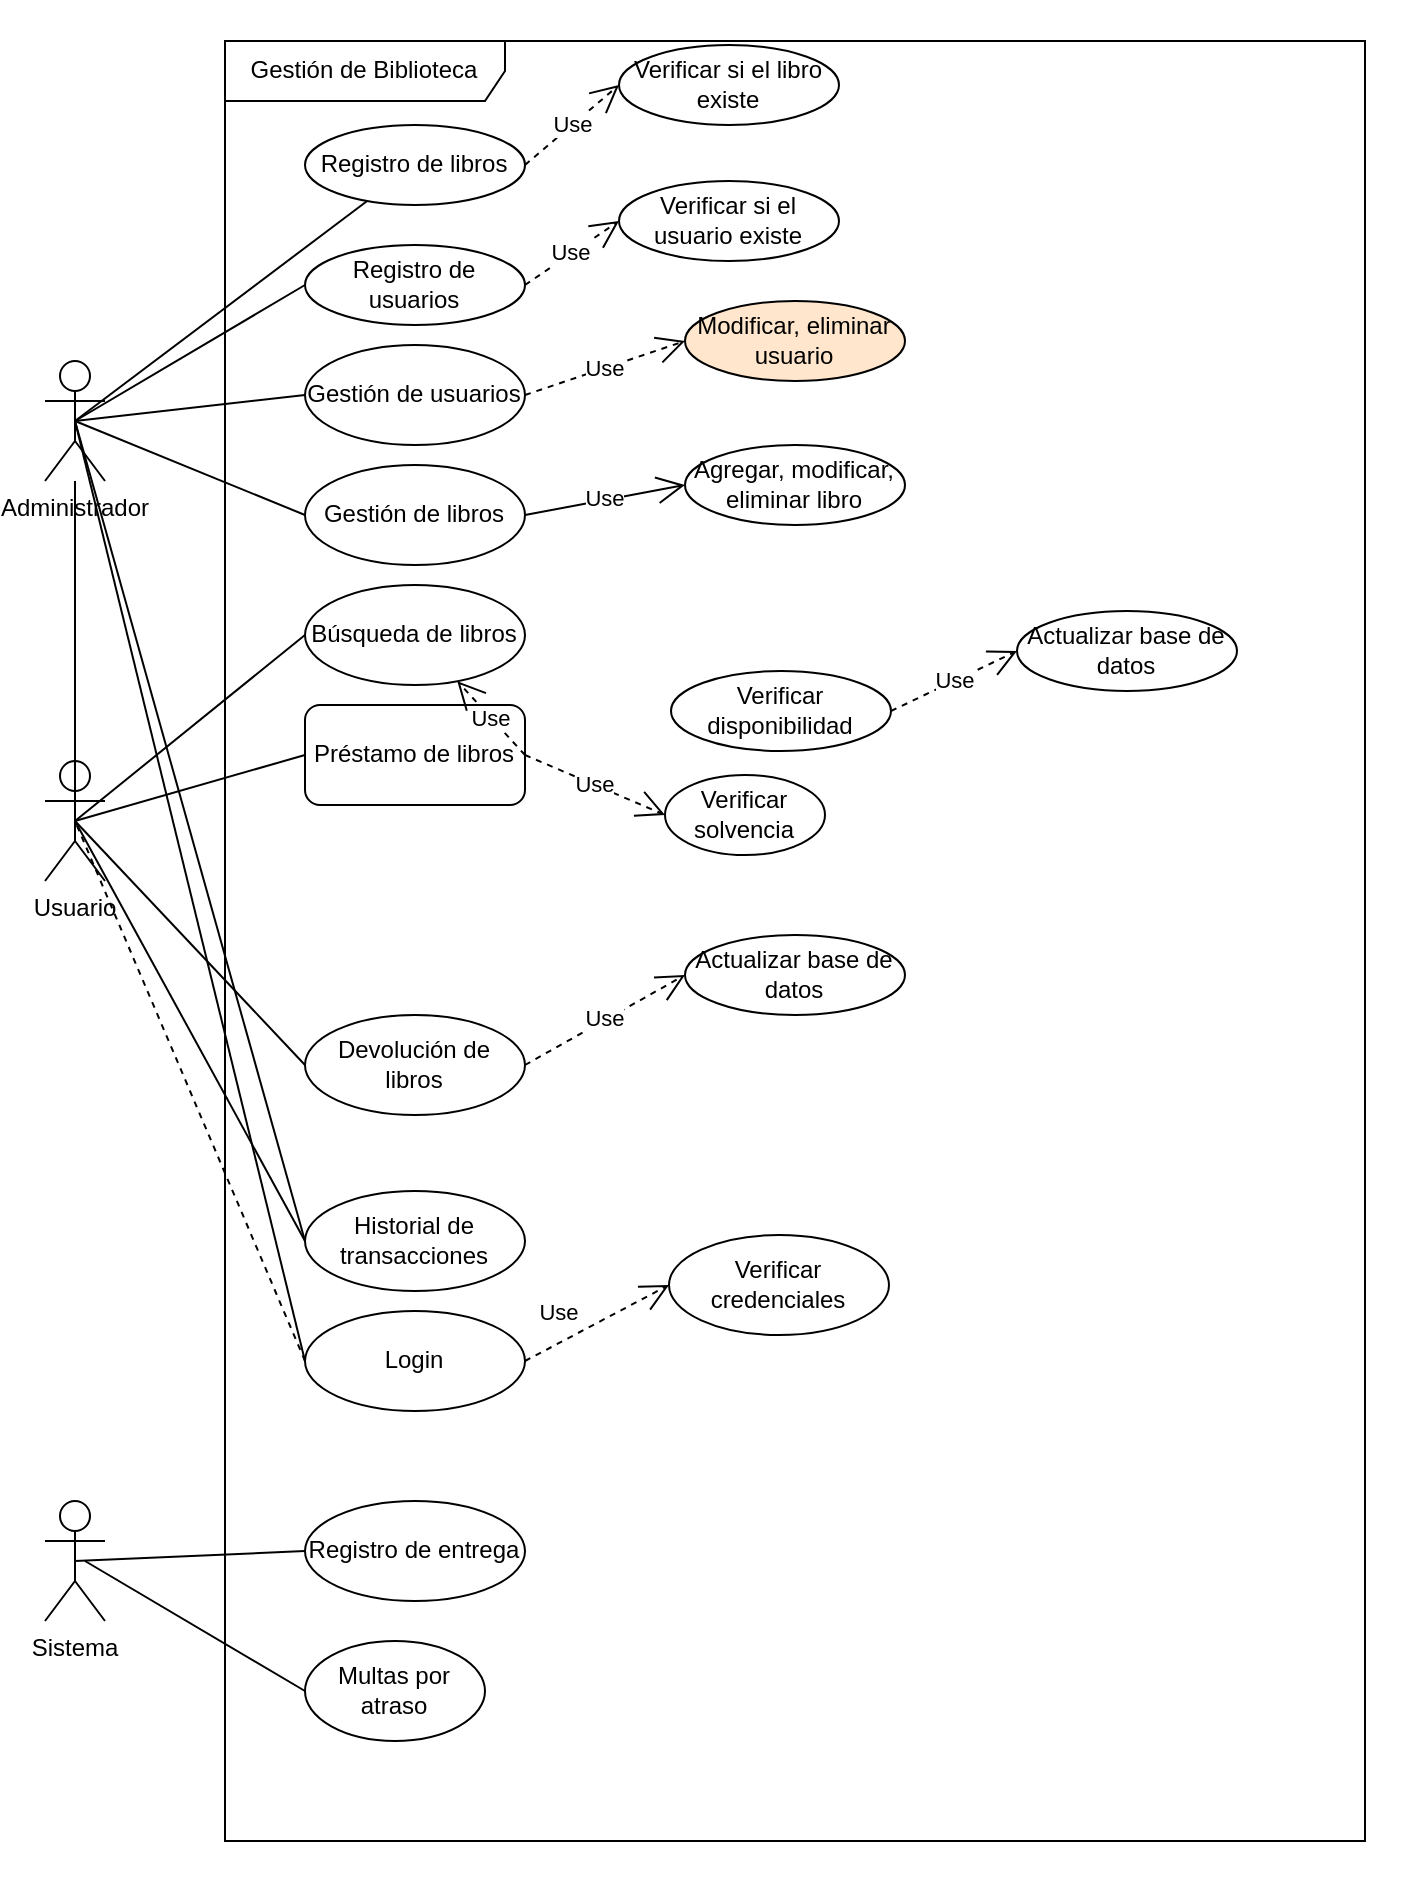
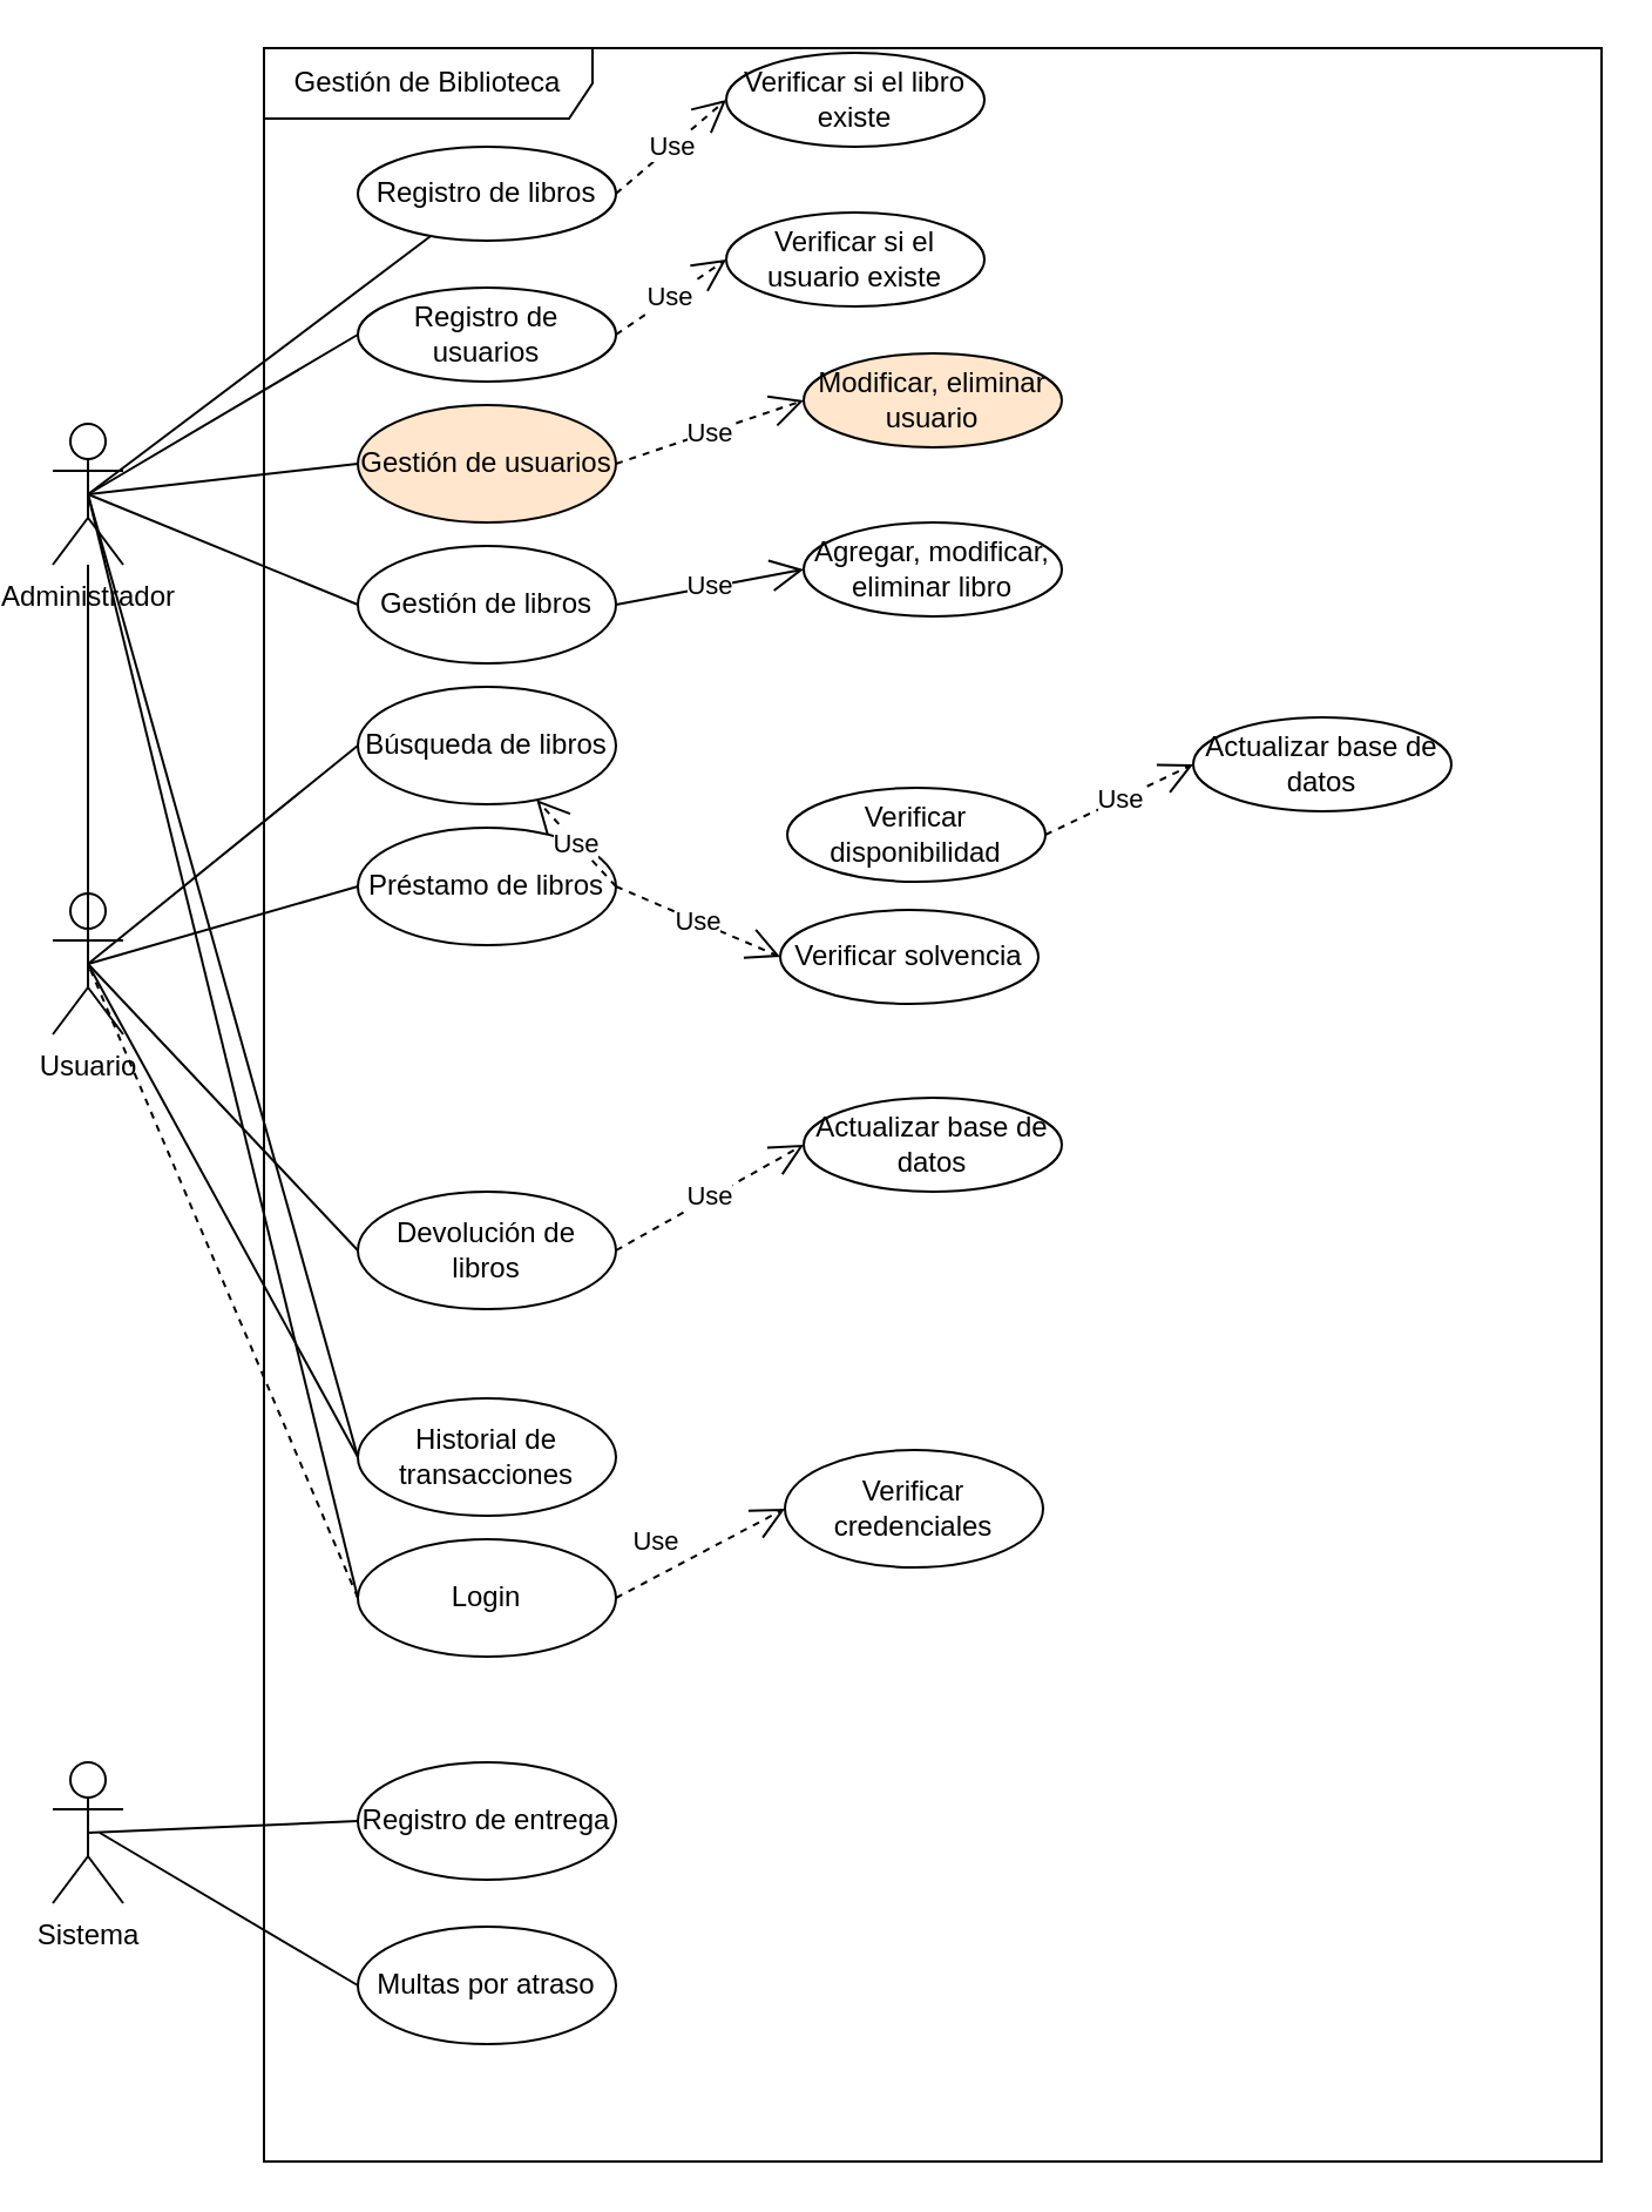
  <mxCell id="0" />
  <mxCell id="1" parent="0" />
  <mxCell id="2" value="Administrador" style="shape=umlActor;verticalLabelPosition=bottom;verticalAlign=top;html=1;" vertex="1" parent="1"><mxGeometry x="20" y="180" width="30" height="60" as="geometry" /></mxCell>
  <mxCell id="3" value="Usuario" style="shape=umlActor;verticalLabelPosition=bottom;verticalAlign=top;html=1;" vertex="1" parent="1"><mxGeometry x="20" y="380" width="30" height="60" as="geometry" /></mxCell>
  <mxCell id="4" value="Registro de libros" style="ellipse;whiteSpace=wrap;html=1;" vertex="1" parent="1"><mxGeometry x="150" y="62" width="110" height="40" as="geometry" /></mxCell>
  <mxCell id="5" value="Gestión de Biblioteca" style="shape=umlFrame;whiteSpace=wrap;html=1;pointerEvents=0;width=140;height=30;" vertex="1" parent="1"><mxGeometry x="110" y="20" width="570" height="900" as="geometry" /></mxCell>
  <mxCell id="6" value="Registro de usuarios" style="ellipse;whiteSpace=wrap;html=1;" vertex="1" parent="1"><mxGeometry x="150" y="122" width="110" height="40" as="geometry" /></mxCell>
- <mxCell id="7" value="Gestión de usuarios" style="ellipse;whiteSpace=wrap;html=1;" vertex="1" parent="1"><mxGeometry x="150" y="172" width="110" height="50" as="geometry" /></mxCell>
+ <mxCell id="7" value="Gestión de usuarios" style="ellipse;whiteSpace=wrap;html=1;fillColor=#ffe6cc;" vertex="1" parent="1"><mxGeometry x="150" y="172" width="110" height="50" as="geometry" /></mxCell>
  <mxCell id="8" value="Gestión de libros" style="ellipse;whiteSpace=wrap;html=1;" vertex="1" parent="1"><mxGeometry x="150" y="232" width="110" height="50" as="geometry" /></mxCell>
  <mxCell id="9" value="Búsqueda de libros" style="ellipse;whiteSpace=wrap;html=1;" vertex="1" parent="1"><mxGeometry x="150" y="292" width="110" height="50" as="geometry" /></mxCell>
- <mxCell id="10" value="Préstamo de libros" style="whiteSpace=wrap;html=1;rounded=1;" vertex="1" parent="1"><mxGeometry x="150" y="352" width="110" height="50" as="geometry" /></mxCell>
+ <mxCell id="10" value="Préstamo de libros" style="ellipse;whiteSpace=wrap;html=1;" vertex="1" parent="1"><mxGeometry x="150" y="352" width="110" height="50" as="geometry" /></mxCell>
  <mxCell id="11" value="Devolución de libros" style="ellipse;whiteSpace=wrap;html=1;" vertex="1" parent="1"><mxGeometry x="150" y="507" width="110" height="50" as="geometry" /></mxCell>
  <mxCell id="12" value="Historial de transacciones" style="ellipse;whiteSpace=wrap;html=1;" vertex="1" parent="1"><mxGeometry x="150" y="595" width="110" height="50" as="geometry" /></mxCell>
  <mxCell id="13" value="" style="endArrow=none;html=1;rounded=0;exitX=0.5;exitY=0.5;exitDx=0;exitDy=0;exitPerimeter=0;" edge="1" parent="1" source="2" target="4"><mxGeometry width="50" height="50" relative="1" as="geometry"><mxPoint x="390" y="410" as="sourcePoint" /><mxPoint x="440" y="360" as="targetPoint" /></mxGeometry></mxCell>
  <mxCell id="14" value="" style="endArrow=none;html=1;rounded=0;exitX=0.5;exitY=0.5;exitDx=0;exitDy=0;exitPerimeter=0;" edge="1" parent="1" source="3" target="2"><mxGeometry width="50" height="50" relative="1" as="geometry"><mxPoint x="70" y="290" as="sourcePoint" /><mxPoint x="120" y="240" as="targetPoint" /></mxGeometry></mxCell>
  <mxCell id="15" value="" style="endArrow=none;html=1;rounded=0;exitX=0.5;exitY=0.5;exitDx=0;exitDy=0;exitPerimeter=0;entryX=0;entryY=0.5;entryDx=0;entryDy=0;" edge="1" parent="1" source="2" target="6"><mxGeometry width="50" height="50" relative="1" as="geometry"><mxPoint x="20" y="270" as="sourcePoint" /><mxPoint x="70" y="220" as="targetPoint" /></mxGeometry></mxCell>
  <mxCell id="16" value="" style="endArrow=none;html=1;rounded=0;exitX=0.5;exitY=0.5;exitDx=0;exitDy=0;exitPerimeter=0;entryX=0;entryY=0.5;entryDx=0;entryDy=0;" edge="1" parent="1" source="3" target="10"><mxGeometry width="50" height="50" relative="1" as="geometry"><mxPoint x="10" y="290" as="sourcePoint" /><mxPoint x="60" y="240" as="targetPoint" /></mxGeometry></mxCell>
  <mxCell id="17" value="" style="endArrow=none;html=1;rounded=0;exitX=0.5;exitY=0.5;exitDx=0;exitDy=0;exitPerimeter=0;entryX=0;entryY=0.5;entryDx=0;entryDy=0;" edge="1" parent="1" source="3" target="11"><mxGeometry width="50" height="50" relative="1" as="geometry"><mxPoint x="40" y="330" as="sourcePoint" /><mxPoint x="90" y="280" as="targetPoint" /></mxGeometry></mxCell>
  <mxCell id="18" value="" style="endArrow=none;html=1;rounded=0;exitX=0.5;exitY=0.5;exitDx=0;exitDy=0;exitPerimeter=0;entryX=0;entryY=0.5;entryDx=0;entryDy=0;" edge="1" parent="1" source="3" target="9"><mxGeometry width="50" height="50" relative="1" as="geometry"><mxPoint x="0" y="270" as="sourcePoint" /><mxPoint x="50" y="220" as="targetPoint" /></mxGeometry></mxCell>
  <mxCell id="19" value="" style="endArrow=none;html=1;rounded=0;entryX=0.5;entryY=0.5;entryDx=0;entryDy=0;entryPerimeter=0;exitX=0;exitY=0.5;exitDx=0;exitDy=0;" edge="1" parent="1" source="7" target="2"><mxGeometry width="50" height="50" relative="1" as="geometry"><mxPoint x="40" y="270" as="sourcePoint" /><mxPoint x="90" y="220" as="targetPoint" /></mxGeometry></mxCell>
  <mxCell id="20" value="" style="endArrow=none;html=1;rounded=0;entryX=0.5;entryY=0.5;entryDx=0;entryDy=0;entryPerimeter=0;exitX=0;exitY=0.5;exitDx=0;exitDy=0;" edge="1" parent="1" source="8" target="2"><mxGeometry width="50" height="50" relative="1" as="geometry"><mxPoint x="20" y="280" as="sourcePoint" /><mxPoint x="70" y="230" as="targetPoint" /></mxGeometry></mxCell>
  <mxCell id="21" value="" style="endArrow=none;html=1;rounded=0;entryX=0.5;entryY=0.5;entryDx=0;entryDy=0;entryPerimeter=0;exitX=0;exitY=0.5;exitDx=0;exitDy=0;" edge="1" parent="1" source="12" target="2"><mxGeometry width="50" height="50" relative="1" as="geometry"><mxPoint x="60" y="280" as="sourcePoint" /><mxPoint x="110" y="230" as="targetPoint" /></mxGeometry></mxCell>
  <mxCell id="22" value="" style="endArrow=none;html=1;rounded=0;entryX=0.5;entryY=0.5;entryDx=0;entryDy=0;entryPerimeter=0;exitX=0;exitY=0.5;exitDx=0;exitDy=0;" edge="1" parent="1" source="12" target="3"><mxGeometry width="50" height="50" relative="1" as="geometry"><mxPoint x="-50" y="300" as="sourcePoint" /><mxPoint x="0" y="250" as="targetPoint" /></mxGeometry></mxCell>
  <mxCell id="23" value="Login" style="ellipse;whiteSpace=wrap;html=1;" vertex="1" parent="1"><mxGeometry x="150" y="655" width="110" height="50" as="geometry" /></mxCell>
  <mxCell id="24" value="" style="endArrow=none;html=1;rounded=0;entryX=0.5;entryY=0.5;entryDx=0;entryDy=0;entryPerimeter=0;exitX=0;exitY=0.5;exitDx=0;exitDy=0;" edge="1" parent="1" source="23" target="2"><mxGeometry width="50" height="50" relative="1" as="geometry"><mxPoint x="-140" y="580" as="sourcePoint" /><mxPoint x="-90" y="530" as="targetPoint" /></mxGeometry></mxCell>
  <mxCell id="25" value="" style="endArrow=none;html=1;rounded=0;entryX=0.5;entryY=0.5;entryDx=0;entryDy=0;entryPerimeter=0;exitX=0;exitY=0.5;exitDx=0;exitDy=0;dashed=1;" edge="1" parent="1" source="23" target="3"><mxGeometry width="50" height="50" relative="1" as="geometry"><mxPoint x="-150" y="560" as="sourcePoint" /><mxPoint x="-100" y="510" as="targetPoint" /></mxGeometry></mxCell>
  <mxCell id="26" value="Verificar credenciales" style="ellipse;whiteSpace=wrap;html=1;" vertex="1" parent="1"><mxGeometry x="332" y="617" width="110" height="50" as="geometry" /></mxCell>
  <mxCell id="27" value="Use" style="endArrow=open;endSize=12;dashed=1;html=1;rounded=0;exitX=1;exitY=0.5;exitDx=0;exitDy=0;entryX=0;entryY=0.5;entryDx=0;entryDy=0;" edge="1" parent="1" source="23" target="26"><mxGeometry x="-0.363" y="13" width="160" relative="1" as="geometry"><mxPoint x="-80" y="626" as="sourcePoint" /><mxPoint x="80" y="626" as="targetPoint" /><mxPoint as="offset" /></mxGeometry></mxCell>
  <mxCell id="28" value="Verificar si el libro existe" style="ellipse;whiteSpace=wrap;html=1;" vertex="1" parent="1"><mxGeometry x="307" y="22" width="110" height="40" as="geometry" /></mxCell>
  <mxCell id="29" value="Use" style="endArrow=open;endSize=12;dashed=1;html=1;rounded=0;entryX=0;entryY=0.5;entryDx=0;entryDy=0;exitX=1;exitY=0.5;exitDx=0;exitDy=0;" edge="1" parent="1" source="4" target="28"><mxGeometry width="160" relative="1" as="geometry"><mxPoint x="330" y="370" as="sourcePoint" /><mxPoint x="490" y="370" as="targetPoint" /></mxGeometry></mxCell>
  <mxCell id="30" value="Verificar si el usuario existe" style="ellipse;whiteSpace=wrap;html=1;" vertex="1" parent="1"><mxGeometry x="307" y="90" width="110" height="40" as="geometry" /></mxCell>
  <mxCell id="31" value="Use" style="endArrow=open;endSize=12;dashed=1;html=1;rounded=0;exitX=1;exitY=0.5;exitDx=0;exitDy=0;entryX=0;entryY=0.5;entryDx=0;entryDy=0;" edge="1" parent="1" source="6" target="30"><mxGeometry width="160" relative="1" as="geometry"><mxPoint x="340" y="210" as="sourcePoint" /><mxPoint x="500" y="210" as="targetPoint" /></mxGeometry></mxCell>
  <mxCell id="32" value="Verificar disponibilidad" style="ellipse;whiteSpace=wrap;html=1;" vertex="1" parent="1"><mxGeometry x="333" y="335" width="110" height="40" as="geometry" /></mxCell>
- <mxCell id="33" value="Verificar solvencia" style="ellipse;whiteSpace=wrap;html=1;" vertex="1" parent="1"><mxGeometry x="330" y="387" width="80" height="40" as="geometry" /></mxCell>
+ <mxCell id="33" value="Verificar solvencia" style="ellipse;whiteSpace=wrap;html=1;" vertex="1" parent="1"><mxGeometry x="330" y="387" width="110" height="40" as="geometry" /></mxCell>
  <mxCell id="34" value="Actualizar base de datos" style="ellipse;whiteSpace=wrap;html=1;" vertex="1" parent="1"><mxGeometry x="506" y="305" width="110" height="40" as="geometry" /></mxCell>
  <mxCell id="35" value="Use" style="endArrow=open;endSize=12;dashed=1;html=1;rounded=0;exitX=1;exitY=0.5;exitDx=0;exitDy=0;" edge="1" parent="1" source="10" target="9"><mxGeometry width="160" relative="1" as="geometry"><mxPoint x="330" y="290" as="sourcePoint" /><mxPoint x="490" y="290" as="targetPoint" /></mxGeometry></mxCell>
  <mxCell id="36" value="Use" style="endArrow=open;endSize=12;dashed=1;html=1;rounded=0;exitX=1;exitY=0.5;exitDx=0;exitDy=0;entryX=0;entryY=0.5;entryDx=0;entryDy=0;" edge="1" parent="1" source="10" target="33"><mxGeometry width="160" relative="1" as="geometry"><mxPoint x="310" y="350" as="sourcePoint" /><mxPoint x="470" y="350" as="targetPoint" /></mxGeometry></mxCell>
  <mxCell id="37" value="Use" style="endArrow=open;endSize=12;dashed=1;html=1;rounded=0;exitX=1;exitY=0.5;exitDx=0;exitDy=0;entryX=0;entryY=0.5;entryDx=0;entryDy=0;" edge="1" parent="1" source="32" target="34"><mxGeometry width="160" relative="1" as="geometry"><mxPoint x="356" y="503" as="sourcePoint" /><mxPoint x="516" y="503" as="targetPoint" /></mxGeometry></mxCell>
  <mxCell id="38" value="Modificar, eliminar usuario" style="ellipse;whiteSpace=wrap;html=1;fillColor=#ffe6cc;" vertex="1" parent="1"><mxGeometry x="340" y="150" width="110" height="40" as="geometry" /></mxCell>
  <mxCell id="39" value="Use" style="endArrow=open;endSize=12;dashed=1;html=1;rounded=0;exitX=1;exitY=0.5;exitDx=0;exitDy=0;entryX=0;entryY=0.5;entryDx=0;entryDy=0;" edge="1" parent="1" source="7" target="38"><mxGeometry width="160" relative="1" as="geometry"><mxPoint x="330" y="260" as="sourcePoint" /><mxPoint x="490" y="260" as="targetPoint" /></mxGeometry></mxCell>
  <mxCell id="40" value="Agregar, modificar, eliminar libro" style="ellipse;whiteSpace=wrap;html=1;" vertex="1" parent="1"><mxGeometry x="340" y="222" width="110" height="40" as="geometry" /></mxCell>
  <mxCell id="41" value="Use" style="endArrow=open;endSize=12;dashed=0;html=1;rounded=0;exitX=1;exitY=0.5;exitDx=0;exitDy=0;entryX=0;entryY=0.5;entryDx=0;entryDy=0;" edge="1" parent="1" source="8" target="40"><mxGeometry width="160" relative="1" as="geometry"><mxPoint x="290" y="280" as="sourcePoint" /><mxPoint x="450" y="280" as="targetPoint" /></mxGeometry></mxCell>
  <mxCell id="42" value="Actualizar base de datos" style="ellipse;whiteSpace=wrap;html=1;" vertex="1" parent="1"><mxGeometry x="340" y="467" width="110" height="40" as="geometry" /></mxCell>
  <mxCell id="43" value="Use" style="endArrow=open;endSize=12;dashed=1;html=1;rounded=0;exitX=1;exitY=0.5;exitDx=0;exitDy=0;entryX=0;entryY=0.5;entryDx=0;entryDy=0;" edge="1" parent="1" source="11" target="42"><mxGeometry width="160" relative="1" as="geometry"><mxPoint x="170" y="490" as="sourcePoint" /><mxPoint x="330" y="490" as="targetPoint" /></mxGeometry></mxCell>
  <mxCell id="44" value="Sistema" style="shape=umlActor;verticalLabelPosition=bottom;verticalAlign=top;html=1;" vertex="1" parent="1"><mxGeometry x="20" y="750" width="30" height="60" as="geometry" /></mxCell>
  <mxCell id="45" value="Registro de entrega" style="ellipse;whiteSpace=wrap;html=1;" vertex="1" parent="1"><mxGeometry x="150" y="750" width="110" height="50" as="geometry" /></mxCell>
  <mxCell id="46" value="" style="endArrow=none;html=1;rounded=0;exitX=0.5;exitY=0.5;exitDx=0;exitDy=0;exitPerimeter=0;entryX=0;entryY=0.5;entryDx=0;entryDy=0;" edge="1" parent="1" source="44" target="45"><mxGeometry width="50" height="50" relative="1" as="geometry"><mxPoint x="60" y="760" as="sourcePoint" /><mxPoint x="110" y="710" as="targetPoint" /></mxGeometry></mxCell>
- <mxCell id="47" value="Multas por atraso" style="ellipse;whiteSpace=wrap;html=1;" vertex="1" parent="1"><mxGeometry x="150" y="820" width="90" height="50" as="geometry" /></mxCell>
+ <mxCell id="47" value="Multas por atraso" style="ellipse;whiteSpace=wrap;html=1;" vertex="1" parent="1"><mxGeometry x="150" y="820" width="110" height="50" as="geometry" /></mxCell>
  <mxCell id="48" value="" style="endArrow=none;html=1;rounded=0;entryX=0;entryY=0.5;entryDx=0;entryDy=0;" edge="1" parent="1" target="47"><mxGeometry width="50" height="50" relative="1" as="geometry"><mxPoint x="40" y="780" as="sourcePoint" /><mxPoint x="120" y="700" as="targetPoint" /></mxGeometry></mxCell>
